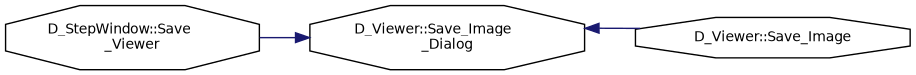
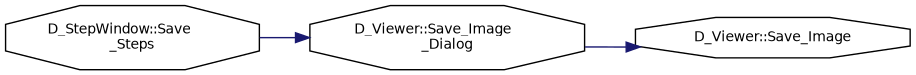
  digraph {
    rankdir=RL
    node [color=black fillcolor=white fontname=Helvetica fontsize=10 shape=octagon style=filled]
    edge [color=midnightblue dir=back fontname=Helvetica fontsize=10 labelfontname=Helvetica labelfontsize=10 style=solid]
    n1 [fontcolor=black height=0.2 label="D_Viewer::Save_Image" width=0.4]
    n2 [height=0.2 label="D_Viewer::Save_Image\l_Dialog" width=0.4]
-   n3 [height=0.2 label="D_StepWindow::Save\l_Viewer" width=0.4]
-   n2 -> n1
+   n3 [height=0.2 label="D_StepWindow::Save\l_Steps" width=0.4]
+   n1 -> n2
    n2 -> n3
  }
